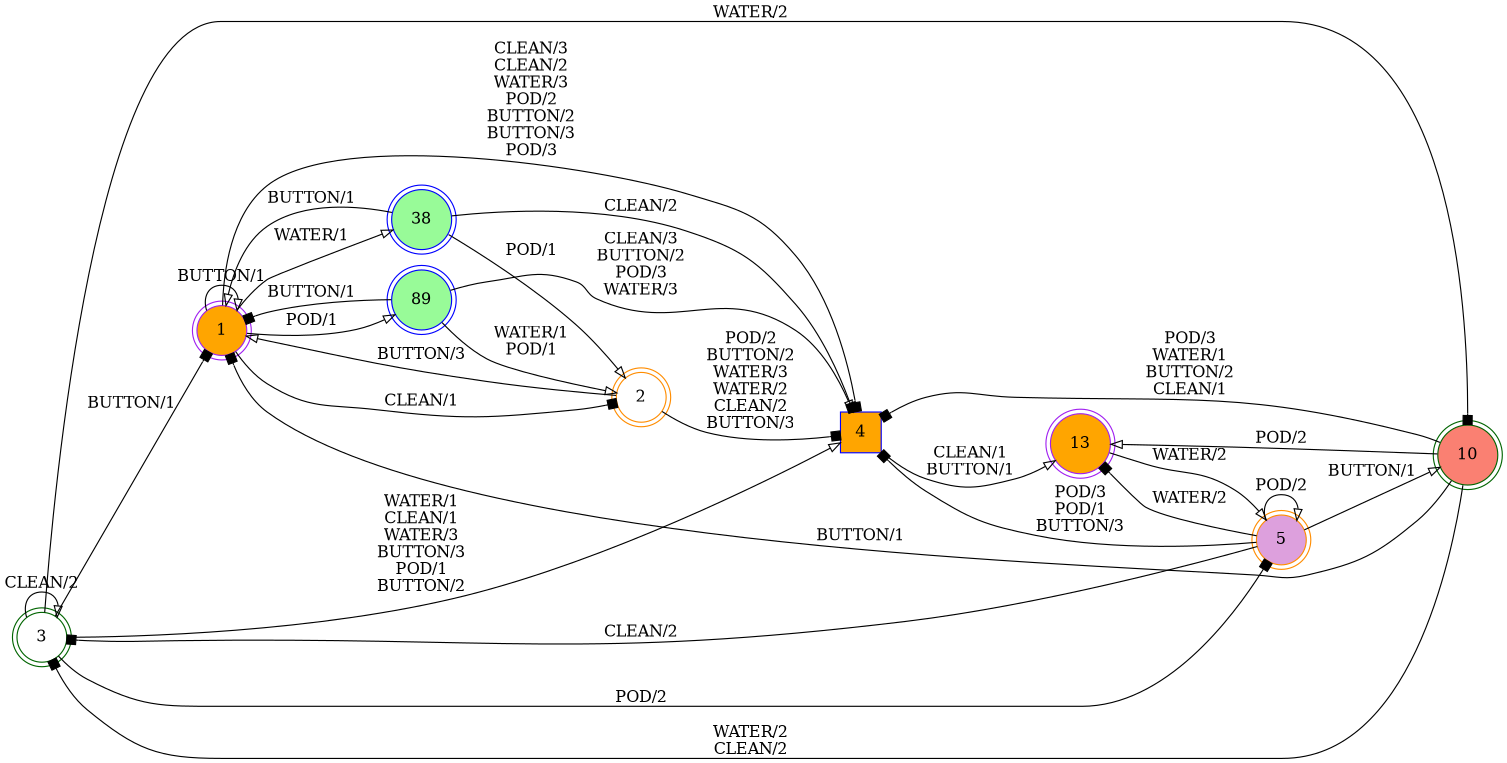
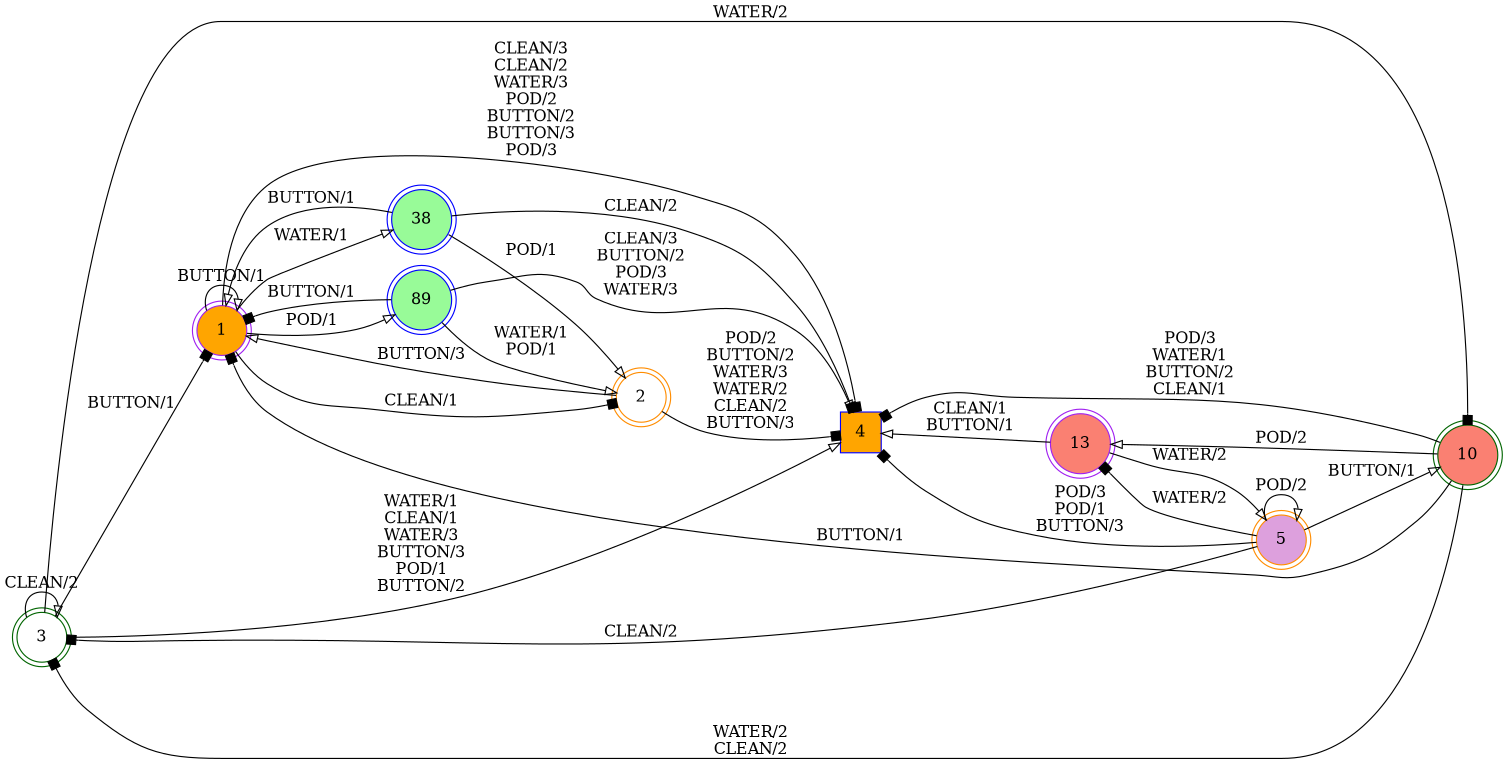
  digraph {
    rankdir=LR
    node [color=blue fillcolor=white shape=doublecircle style=filled]
    edge [arrowhead=onormal]
    n1 [color=darkgreen isInitial=True label=3]
    1 [color=purple fillcolor=orange]
    4 [fillcolor=orange shape=square]
    5 [color=darkorange fillcolor=plum]
    10 [color=darkgreen fillcolor=salmon]
    2 [color=darkorange]
    38 [fillcolor=palegreen]
    89 [fillcolor=palegreen]
-   13 [color=purple fillcolor=orange]
+   13 [color=purple fillcolor=salmon]
    n1 -> n1 [label="CLEAN/2"]
    n1 -> 1 [arrowhead=box label="BUTTON/1"]
    n1 -> 4 [label="WATER/1\nCLEAN/1\nWATER/3\nBUTTON/3\nPOD/1\nBUTTON/2"]
-   n1 -> 5 [arrowhead=box label="POD/2"]
    n1 -> 10 [arrowhead=box label="WATER/2"]
    1 -> 1 [label="BUTTON/1"]
    1 -> 4 [arrowhead=box label="CLEAN/3\nCLEAN/2\nWATER/3\nPOD/2\nBUTTON/2\nBUTTON/3\nPOD/3"]
    1 -> 2 [arrowhead=box label="CLEAN/1"]
    1 -> 38 [label="WATER/1"]
    1 -> 89 [label="POD/1"]
    5 -> n1 [arrowhead=box label="CLEAN/2"]
    5 -> 4 [arrowhead=box label="POD/3\nPOD/1\nBUTTON/3"]
    5 -> 5 [label="POD/2"]
    5 -> 10 [label="BUTTON/1"]
    5 -> 13 [arrowhead=box label="WATER/2"]
    10 -> n1 [arrowhead=box label="WATER/2\nCLEAN/2"]
    10 -> 1 [arrowhead=box label="BUTTON/1"]
    10 -> 4 [arrowhead=box label="POD/3\nWATER/1\nBUTTON/2\nCLEAN/1"]
    10 -> 13 [label="POD/2"]
    2 -> 1 [label="BUTTON/3"]
    2 -> 4 [arrowhead=box label="POD/2\nBUTTON/2\nWATER/3\nWATER/2\nCLEAN/2\nBUTTON/3"]
    38 -> 1 [label="BUTTON/1"]
    38 -> 4 [arrowhead=box label="CLEAN/2"]
    38 -> 2 [label="POD/1"]
    89 -> 1 [arrowhead=box label="BUTTON/1"]
    89 -> 4 [label="CLEAN/3\nBUTTON/2\nPOD/3\nWATER/3"]
    89 -> 2 [label="WATER/1\nPOD/1"]
-   4 -> 13 [label="CLEAN/1\nBUTTON/1"]
+   13 -> 4 [label="CLEAN/1\nBUTTON/1"]
    13 -> 5 [label="WATER/2"]
  }
